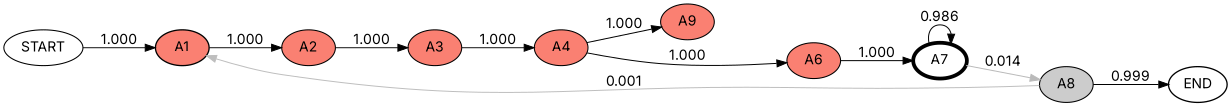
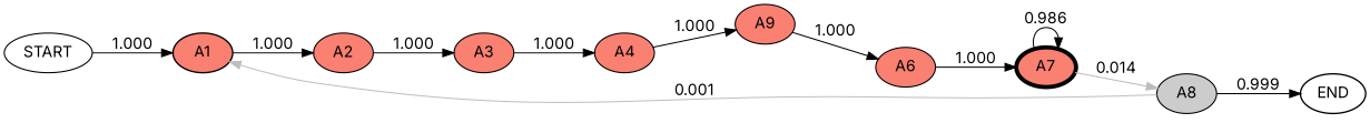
  digraph {
    fontname=Inter
    rankdir=LR
    node [color=black fillcolor="#fa8072" fontcolor=black fontname=Inter penwidth=1.0596979424311765 style=filled]
    edge [color="#000000" fontcolor=black fontname=Inter weight=1.0]
    START [fillcolor="#ffffff" penwidth=1.0596386804231455]
    A1 [penwidth=1.3246224280389707]
    A2
    A3
    A4
    n6 [label=A9]
    A6
-   A7 [fillcolor="#ffffff" penwidth=3.7893676846439215]
+   A7 [penwidth=3.7893676846439215]
    A8 [fillcolor="#cccccc"]
    END [fillcolor="#ffffff" penwidth=1.3245483505289317]
    START -> A1 [label=1.000]
    A1 -> A2 [label=1.000]
    A2 -> A3 [label=1.000]
    A3 -> A4 [label=1.000]
    A4 -> n6 [label=1.000]
-   A4 -> A6 [label=1.000]
+   n6 -> A6 [label=1.000]
    A6 -> A7 [label=1.000]
    A7 -> A7 [color="#010101" label=0.986 weight=0.9857142857142858]
    A7 -> A8 [color="#bababa" label=0.014 weight=0.014285714285714138]
    A8 -> A1 [color="#bebebe" label=0.001 weight=0.001]
    A8 -> END [label=0.999 weight=0.9990009990009991]
  }
